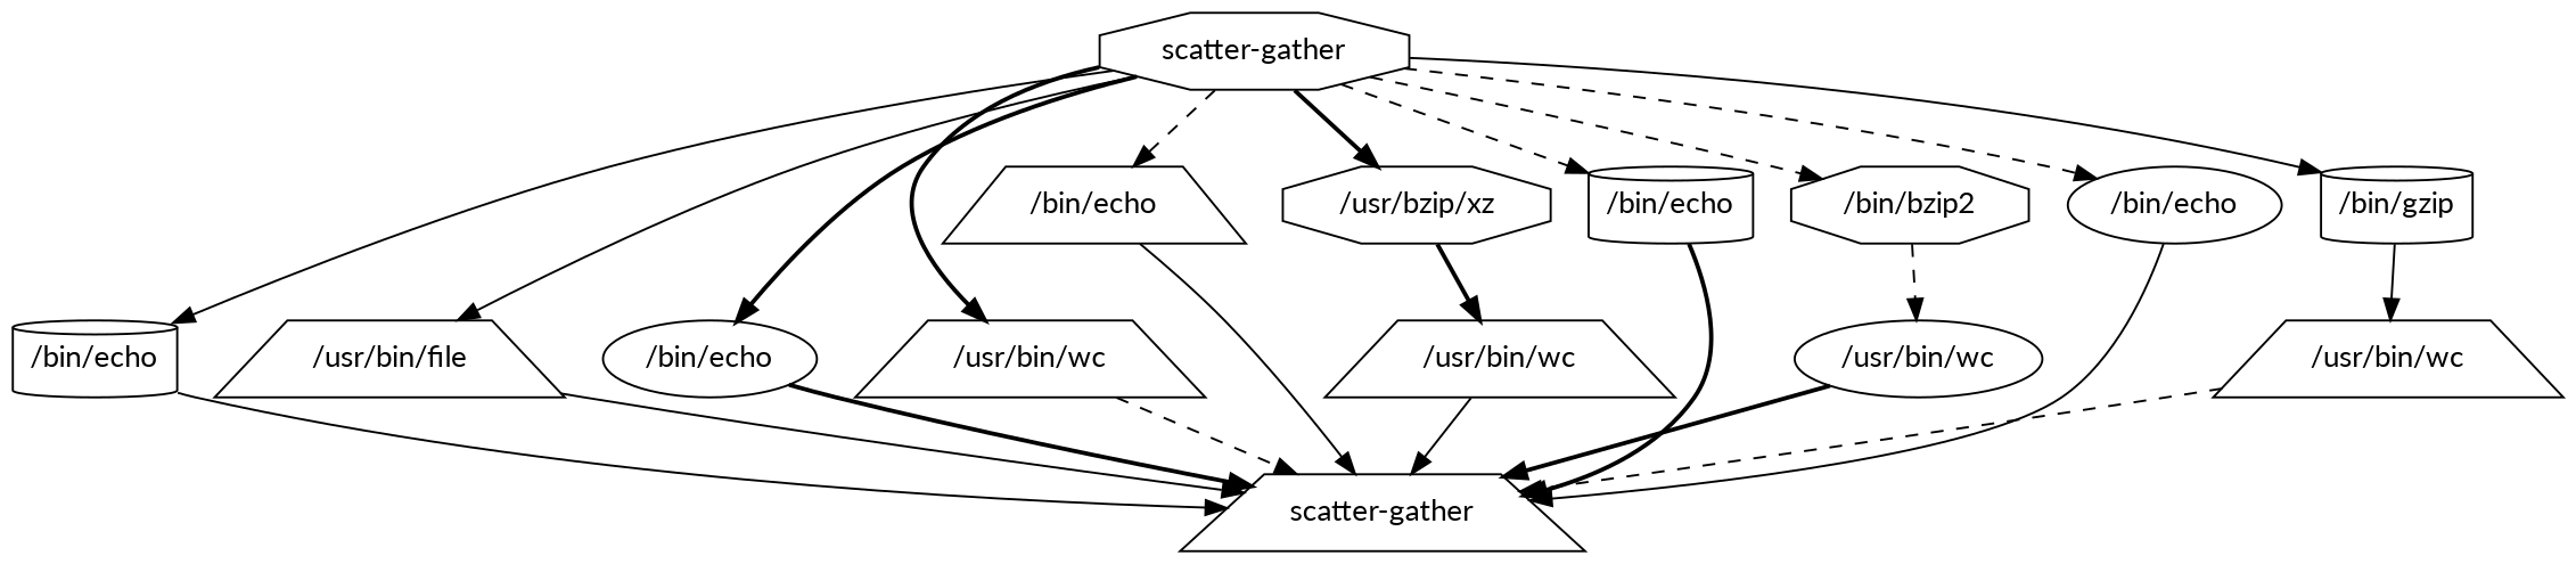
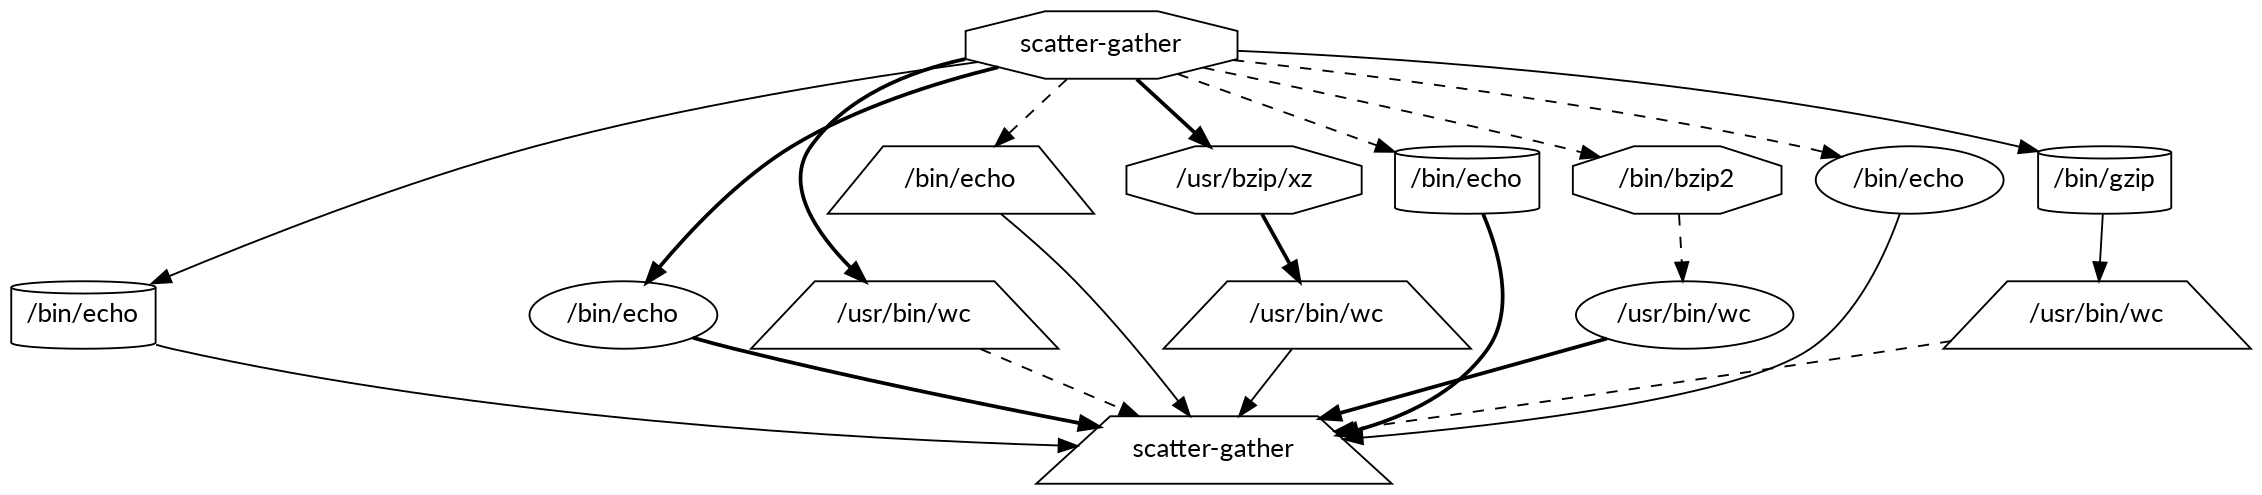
  digraph {
    fontname=Lato
    node [fontname=Lato shape=trapezium]
    edge [fontname=Lato style=solid]
    n1 [label="scatter-gather" shape=octagon]
    n2 [label="/bin/echo" shape=cylinder]
-   n3 [label="/usr/bin/file"]
    n4 [label="/bin/echo" shape=ellipse]
    n5 [label="/usr/bin/wc"]
    n6 [label="/bin/echo"]
    n7 [label="/usr/bzip/xz" shape=octagon]
    n8 [label="/bin/echo" shape=cylinder]
    n9 [label="/bin/bzip2" shape=octagon]
    n10 [label="/bin/echo" shape=ellipse]
    n11 [label="/bin/gzip" shape=cylinder]
    n12 [label="scatter-gather"]
    n13 [label="/usr/bin/wc"]
    n14 [label="/usr/bin/wc" shape=ellipse]
    n15 [label="/usr/bin/wc"]
    n1 -> n2
-   n1 -> n3
    n1 -> n4 [style=bold]
    n1 -> n5 [style=bold]
    n1 -> n6 [style=dashed]
    n1 -> n7 [style=bold]
    n1 -> n8 [style=dashed]
    n1 -> n9 [style=dashed]
    n1 -> n10 [style=dashed]
    n1 -> n11
    n2 -> n12
-   n3 -> n12
    n4 -> n12 [style=bold]
    n5 -> n12 [style=dashed]
    n6 -> n12
    n7 -> n13 [style=bold]
    n8 -> n12 [style=bold]
    n9 -> n14 [style=dashed]
    n10 -> n12
    n11 -> n15
    n13 -> n12
    n14 -> n12 [style=bold]
    n15 -> n12 [style=dashed]
  }
